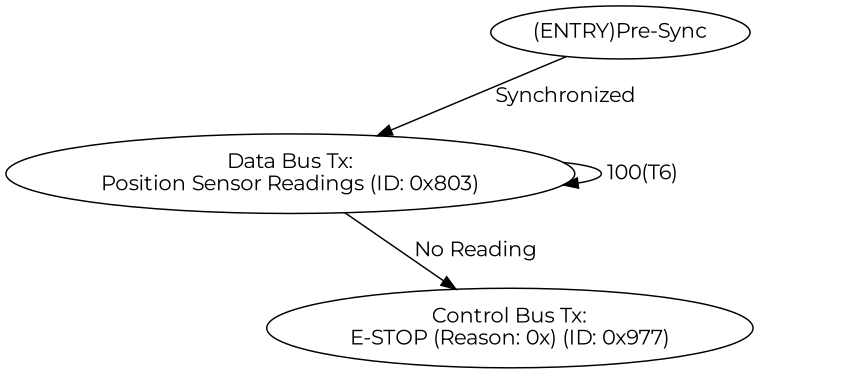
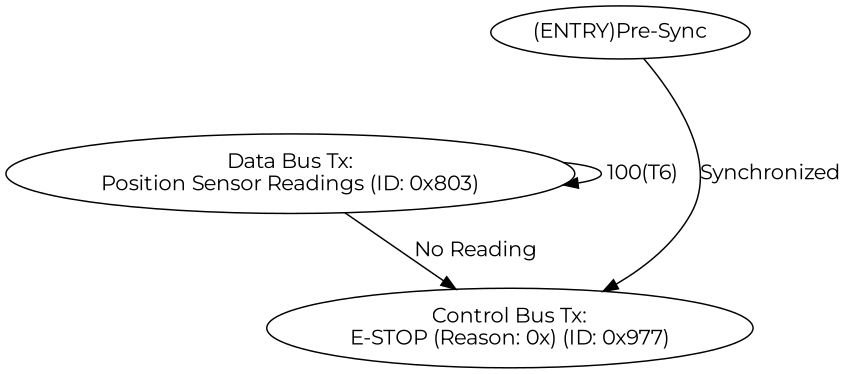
  digraph {
    fontname=Montserrat
    node [fontname=Montserrat]
    edge [fontname=Montserrat]
    n1 [label="(ENTRY)Pre-Sync"]
    n2 [label="Data Bus Tx:\nPosition Sensor Readings (ID: 0x803)"]
    n3 [label="Control Bus Tx:\nE-STOP (Reason: 0x) (ID: 0x977)"]
-   n1 -> n2 [label=Synchronized]
+   n1 -> n3 [label=Synchronized]
    n2 -> n2 [label=" 100(T6)"]
    n2 -> n3 [label="No Reading"]
  }
